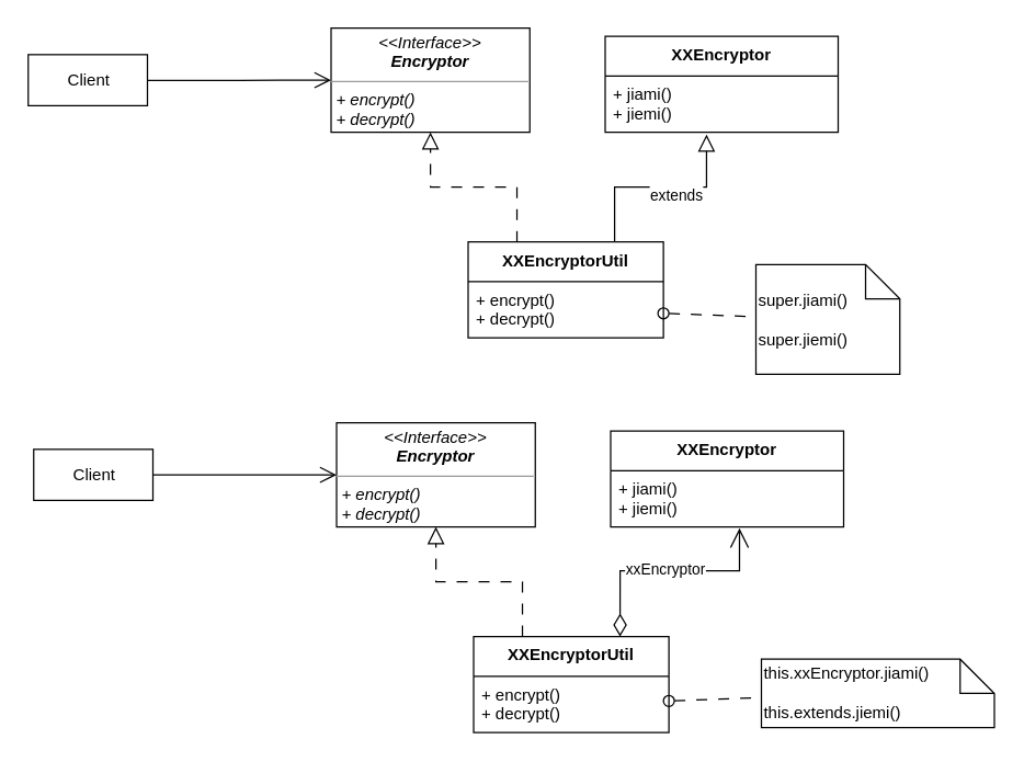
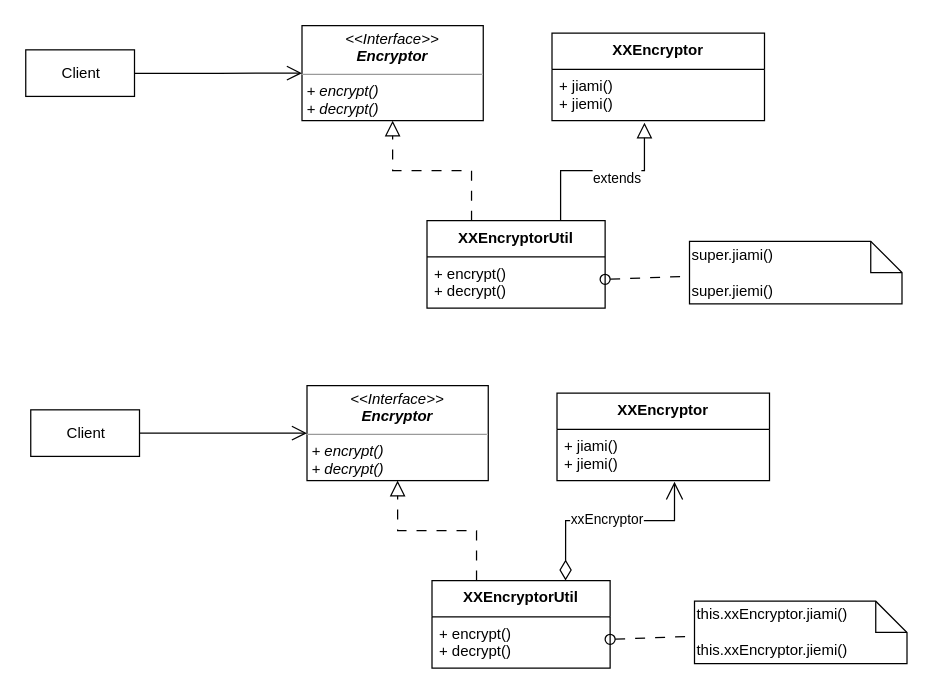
  <mxCell id="0" />
  <mxCell id="1" parent="0" />
  <mxCell id="2" value="XXEncryptorUtil" style="swimlane;fontStyle=1;align=center;verticalAlign=top;childLayout=stackLayout;horizontal=1;startSize=29;horizontalStack=0;resizeParent=1;resizeParentMax=0;resizeLast=0;collapsible=1;marginBottom=0;" parent="1" vertex="1"><mxGeometry x="341" y="176" width="142.5" height="70" as="geometry" /></mxCell>
  <mxCell id="3" value="+ encrypt()&#10;+ decrypt()" style="text;strokeColor=none;fillColor=none;align=left;verticalAlign=top;spacingLeft=4;spacingRight=4;overflow=hidden;rotatable=0;points=[[0,0.5],[1,0.5]];portConstraint=eastwest;fontStyle=0" parent="2" vertex="1"><mxGeometry y="29" width="142.5" height="41" as="geometry" /></mxCell>
- <mxCell id="4" value="&lt;div&gt;super.jiami()&lt;/div&gt;&lt;div&gt;&lt;br&gt;&lt;/div&gt;&lt;div&gt;super.jiemi()&lt;/div&gt;" style="shape=note2;boundedLbl=1;whiteSpace=wrap;html=1;size=25;verticalAlign=middle;align=left;labelPosition=center;verticalLabelPosition=middle;" parent="1" vertex="1"><mxGeometry x="551" y="192.5" width="105" height="80" as="geometry" /></mxCell>
+ <mxCell id="4" value="&lt;div&gt;super.jiami()&lt;/div&gt;&lt;div&gt;&lt;br&gt;&lt;/div&gt;&lt;div&gt;super.jiemi()&lt;/div&gt;" style="shape=note2;boundedLbl=1;whiteSpace=wrap;html=1;size=25;verticalAlign=middle;align=left;labelPosition=center;verticalLabelPosition=middle;" parent="1" vertex="1"><mxGeometry x="551" y="192.5" width="170" height="50" as="geometry" /></mxCell>
  <mxCell id="5" value="XXEncryptor" style="swimlane;fontStyle=1;align=center;verticalAlign=top;childLayout=stackLayout;horizontal=1;startSize=29;horizontalStack=0;resizeParent=1;resizeParentMax=0;resizeLast=0;collapsible=1;marginBottom=0;" parent="1" vertex="1"><mxGeometry x="441" y="26.01" width="170" height="70" as="geometry" /></mxCell>
  <mxCell id="6" value="+ jiami()&#10;+ jiemi()" style="text;strokeColor=none;fillColor=none;align=left;verticalAlign=top;spacingLeft=4;spacingRight=4;overflow=hidden;rotatable=0;points=[[0,0.5],[1,0.5]];portConstraint=eastwest;fontStyle=0" parent="5" vertex="1"><mxGeometry y="29" width="170" height="41" as="geometry" /></mxCell>
  <mxCell id="7" value="" style="endArrow=block;endSize=10;endFill=0;shadow=0;strokeWidth=1;rounded=0;edgeStyle=elbowEdgeStyle;elbow=vertical;dashed=1;dashPattern=8 8;labelBackgroundColor=none;fontColor=default;exitX=0.25;exitY=0;exitDx=0;exitDy=0;entryX=0.5;entryY=1;entryDx=0;entryDy=0;" parent="1" source="2" target="11" edge="1"><mxGeometry width="160" relative="1" as="geometry"><mxPoint x="191" y="146" as="sourcePoint" /><mxPoint x="323.5" y="80" as="targetPoint" /></mxGeometry></mxCell>
  <mxCell id="8" style="edgeStyle=orthogonalEdgeStyle;rounded=0;orthogonalLoop=1;jettySize=auto;html=1;endArrow=open;endFill=0;endSize=10;entryX=0;entryY=0.5;entryDx=0;entryDy=0;" parent="1" source="9" target="11" edge="1"><mxGeometry relative="1" as="geometry"><mxPoint x="221" y="53" as="targetPoint" /></mxGeometry></mxCell>
  <mxCell id="9" value="Client" style="html=1;" parent="1" vertex="1"><mxGeometry x="20" y="39.38" width="87" height="37.25" as="geometry" /></mxCell>
  <mxCell id="10" value="" style="html=1;verticalAlign=bottom;labelBackgroundColor=none;startArrow=oval;startFill=0;startSize=8;endArrow=none;rounded=0;dashed=1;dashPattern=8 8;" parent="1" source="3" target="4" edge="1"><mxGeometry x="-0.055" y="19" relative="1" as="geometry"><mxPoint x="341" y="218" as="sourcePoint" /><mxPoint x="143" y="296" as="targetPoint" /><mxPoint x="-1" as="offset" /></mxGeometry></mxCell>
  <mxCell id="11" value="&lt;p style=&quot;margin:0px;margin-top:4px;text-align:center;&quot;&gt;&lt;i&gt;&amp;lt;&amp;lt;Interface&amp;gt;&amp;gt;&lt;br&gt;&lt;b&gt;Encryptor&lt;/b&gt;&lt;br&gt;&lt;/i&gt;&lt;/p&gt;&lt;hr size=&quot;1&quot;&gt;&lt;p style=&quot;margin:0px;margin-left:4px;&quot;&gt;&lt;/p&gt;&lt;p style=&quot;margin:0px;margin-left:4px;&quot;&gt;&lt;i&gt;+ encrypt()&lt;/i&gt;&lt;br&gt;&lt;/p&gt;&lt;p style=&quot;margin:0px;margin-left:4px;&quot;&gt;&lt;i&gt;+ decrypt()&lt;/i&gt;&lt;/p&gt;" style="verticalAlign=top;align=left;overflow=fill;fontSize=12;fontFamily=Helvetica;html=1;" parent="1" vertex="1"><mxGeometry x="241" y="20.01" width="145" height="75.99" as="geometry" /></mxCell>
  <mxCell id="12" value="" style="endArrow=block;endSize=10;endFill=0;shadow=0;strokeWidth=1;rounded=0;edgeStyle=elbowEdgeStyle;elbow=vertical;labelBackgroundColor=none;fontColor=default;exitX=0.75;exitY=0;exitDx=0;exitDy=0;entryX=0.435;entryY=1.04;entryDx=0;entryDy=0;entryPerimeter=0;" parent="1" source="2" target="6" edge="1"><mxGeometry width="160" relative="1" as="geometry"><mxPoint x="422" y="186" as="sourcePoint" /><mxPoint x="324" y="96" as="targetPoint" /><Array as="points"><mxPoint x="471" y="136" /></Array></mxGeometry></mxCell>
  <mxCell id="13" value="extends" style="edgeLabel;html=1;align=center;verticalAlign=middle;resizable=0;points=[];" parent="12" connectable="0" vertex="1"><mxGeometry x="0.174" y="-5" relative="1" as="geometry"><mxPoint as="offset" /></mxGeometry></mxCell>
  <mxCell id="14" value="XXEncryptorUtil" style="swimlane;fontStyle=1;align=center;verticalAlign=top;childLayout=stackLayout;horizontal=1;startSize=29;horizontalStack=0;resizeParent=1;resizeParentMax=0;resizeLast=0;collapsible=1;marginBottom=0;" vertex="1" parent="1"><mxGeometry x="345" y="463.99" width="142.5" height="70" as="geometry" /></mxCell>
  <mxCell id="15" value="+ encrypt()&#10;+ decrypt()" style="text;strokeColor=none;fillColor=none;align=left;verticalAlign=top;spacingLeft=4;spacingRight=4;overflow=hidden;rotatable=0;points=[[0,0.5],[1,0.5]];portConstraint=eastwest;fontStyle=0" vertex="1" parent="14"><mxGeometry y="29" width="142.5" height="41" as="geometry" /></mxCell>
- <mxCell id="16" value="&lt;div&gt;this.xxEncryptor.jiami()&lt;/div&gt;&lt;div&gt;&lt;br&gt;&lt;/div&gt;&lt;div&gt;this.extends.jiemi()&lt;/div&gt;" style="shape=note2;boundedLbl=1;whiteSpace=wrap;html=1;size=25;verticalAlign=middle;align=left;labelPosition=center;verticalLabelPosition=middle;" vertex="1" parent="1"><mxGeometry x="555" y="480.49" width="170" height="50" as="geometry" /></mxCell>
+ <mxCell id="16" value="&lt;div&gt;this.xxEncryptor.jiami()&lt;/div&gt;&lt;div&gt;&lt;br&gt;&lt;/div&gt;&lt;div&gt;this.xxEncryptor.jiemi()&lt;/div&gt;" style="shape=note2;boundedLbl=1;whiteSpace=wrap;html=1;size=25;verticalAlign=middle;align=left;labelPosition=center;verticalLabelPosition=middle;" vertex="1" parent="1"><mxGeometry x="555" y="480.49" width="170" height="50" as="geometry" /></mxCell>
  <mxCell id="17" value="XXEncryptor" style="swimlane;fontStyle=1;align=center;verticalAlign=top;childLayout=stackLayout;horizontal=1;startSize=29;horizontalStack=0;resizeParent=1;resizeParentMax=0;resizeLast=0;collapsible=1;marginBottom=0;" vertex="1" parent="1"><mxGeometry x="445" y="314" width="170" height="70" as="geometry" /></mxCell>
  <mxCell id="18" value="+ jiami()&#10;+ jiemi()" style="text;strokeColor=none;fillColor=none;align=left;verticalAlign=top;spacingLeft=4;spacingRight=4;overflow=hidden;rotatable=0;points=[[0,0.5],[1,0.5]];portConstraint=eastwest;fontStyle=0" vertex="1" parent="17"><mxGeometry y="29" width="170" height="41" as="geometry" /></mxCell>
  <mxCell id="19" value="" style="endArrow=block;endSize=10;endFill=0;shadow=0;strokeWidth=1;rounded=0;edgeStyle=elbowEdgeStyle;elbow=vertical;dashed=1;dashPattern=8 8;labelBackgroundColor=none;fontColor=default;exitX=0.25;exitY=0;exitDx=0;exitDy=0;entryX=0.5;entryY=1;entryDx=0;entryDy=0;" edge="1" parent="1" source="14" target="23"><mxGeometry width="160" relative="1" as="geometry"><mxPoint x="195" y="433.99" as="sourcePoint" /><mxPoint x="327.5" y="367.99" as="targetPoint" /></mxGeometry></mxCell>
  <mxCell id="20" style="edgeStyle=orthogonalEdgeStyle;rounded=0;orthogonalLoop=1;jettySize=auto;html=1;endArrow=open;endFill=0;endSize=10;entryX=0;entryY=0.5;entryDx=0;entryDy=0;" edge="1" parent="1" source="21" target="23"><mxGeometry relative="1" as="geometry"><mxPoint x="225" y="340.99" as="targetPoint" /></mxGeometry></mxCell>
  <mxCell id="21" value="Client" style="html=1;" vertex="1" parent="1"><mxGeometry x="24" y="327.37" width="87" height="37.25" as="geometry" /></mxCell>
  <mxCell id="22" value="" style="html=1;verticalAlign=bottom;labelBackgroundColor=none;startArrow=oval;startFill=0;startSize=8;endArrow=none;rounded=0;dashed=1;dashPattern=8 8;" edge="1" parent="1" source="15" target="16"><mxGeometry x="-0.055" y="19" relative="1" as="geometry"><mxPoint x="345" y="505.99" as="sourcePoint" /><mxPoint x="147" y="583.99" as="targetPoint" /><mxPoint x="-1" as="offset" /></mxGeometry></mxCell>
  <mxCell id="23" value="&lt;p style=&quot;margin:0px;margin-top:4px;text-align:center;&quot;&gt;&lt;i&gt;&amp;lt;&amp;lt;Interface&amp;gt;&amp;gt;&lt;br&gt;&lt;b&gt;Encryptor&lt;/b&gt;&lt;br&gt;&lt;/i&gt;&lt;/p&gt;&lt;hr size=&quot;1&quot;&gt;&lt;p style=&quot;margin:0px;margin-left:4px;&quot;&gt;&lt;/p&gt;&lt;p style=&quot;margin:0px;margin-left:4px;&quot;&gt;&lt;i&gt;+ encrypt()&lt;/i&gt;&lt;br&gt;&lt;/p&gt;&lt;p style=&quot;margin:0px;margin-left:4px;&quot;&gt;&lt;i&gt;+ decrypt()&lt;/i&gt;&lt;/p&gt;" style="verticalAlign=top;align=left;overflow=fill;fontSize=12;fontFamily=Helvetica;html=1;" vertex="1" parent="1"><mxGeometry x="245" y="308" width="145" height="75.99" as="geometry" /></mxCell>
  <mxCell id="24" value="" style="endArrow=open;html=1;endSize=12;startArrow=diamondThin;startSize=14;startFill=0;edgeStyle=orthogonalEdgeStyle;align=left;verticalAlign=bottom;rounded=0;exitX=0.75;exitY=0;exitDx=0;exitDy=0;entryX=0.553;entryY=1.024;entryDx=0;entryDy=0;entryPerimeter=0;" edge="1" parent="1" source="14" target="18"><mxGeometry x="-0.941" y="-84" relative="1" as="geometry"><mxPoint x="457" y="452" as="sourcePoint" /><mxPoint x="534" y="358" as="targetPoint" /><Array as="points"><mxPoint x="452" y="416" /><mxPoint x="539" y="416" /></Array><mxPoint as="offset" /></mxGeometry></mxCell>
  <mxCell id="25" value="xxEncryptor" style="edgeLabel;html=1;align=center;verticalAlign=middle;resizable=0;points=[];" vertex="1" connectable="0" parent="24"><mxGeometry x="-0.024" y="2" relative="1" as="geometry"><mxPoint as="offset" /></mxGeometry></mxCell>
